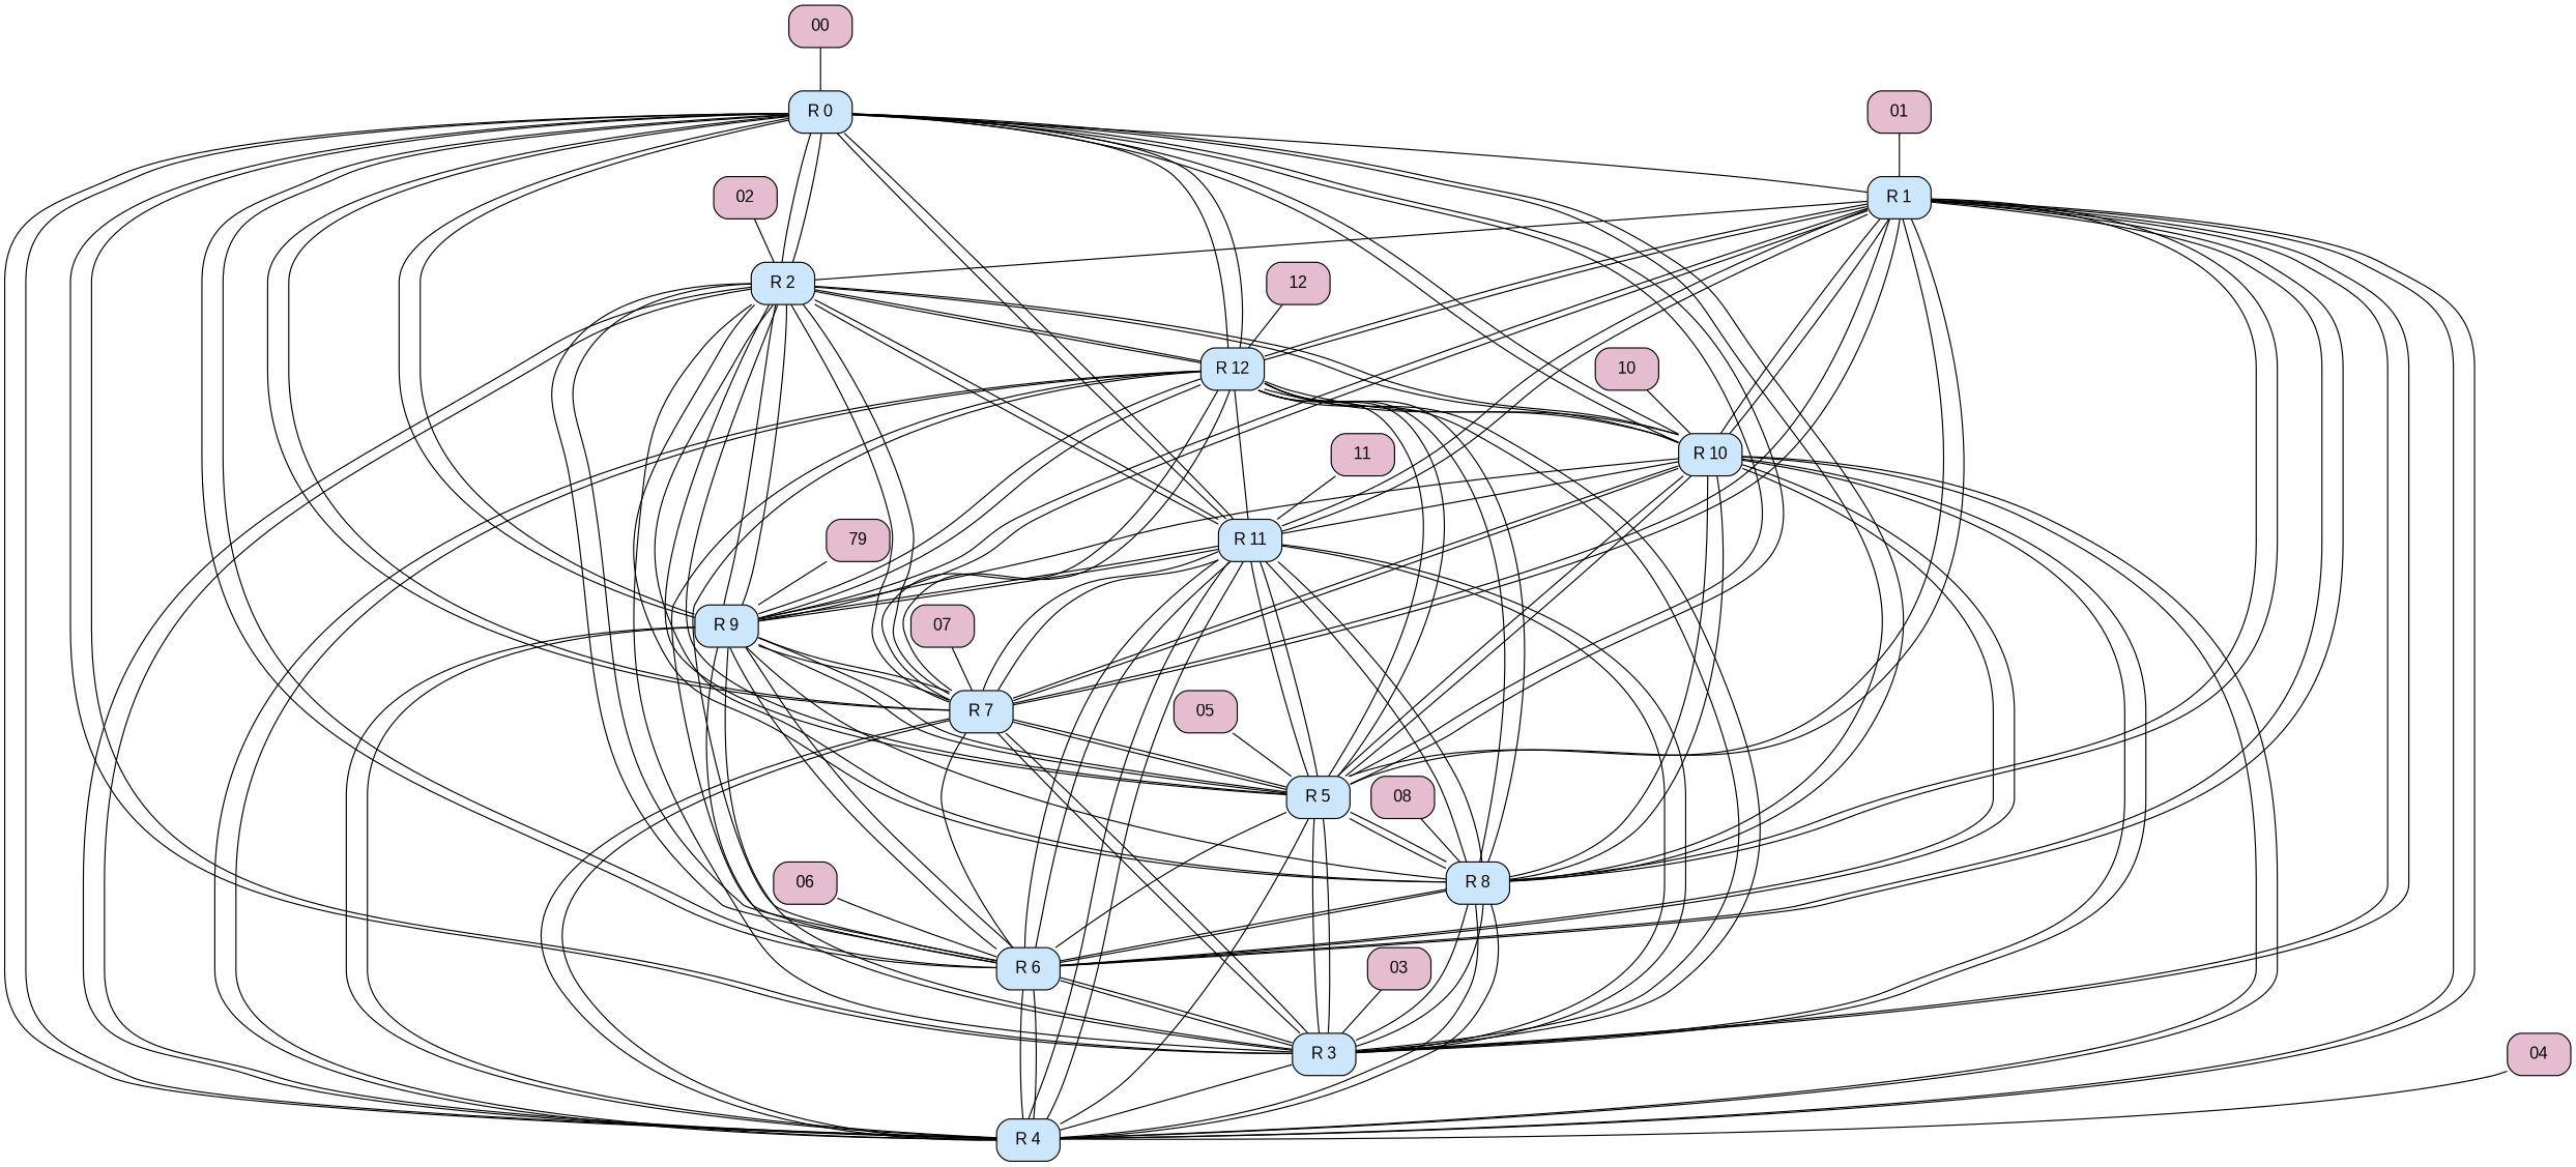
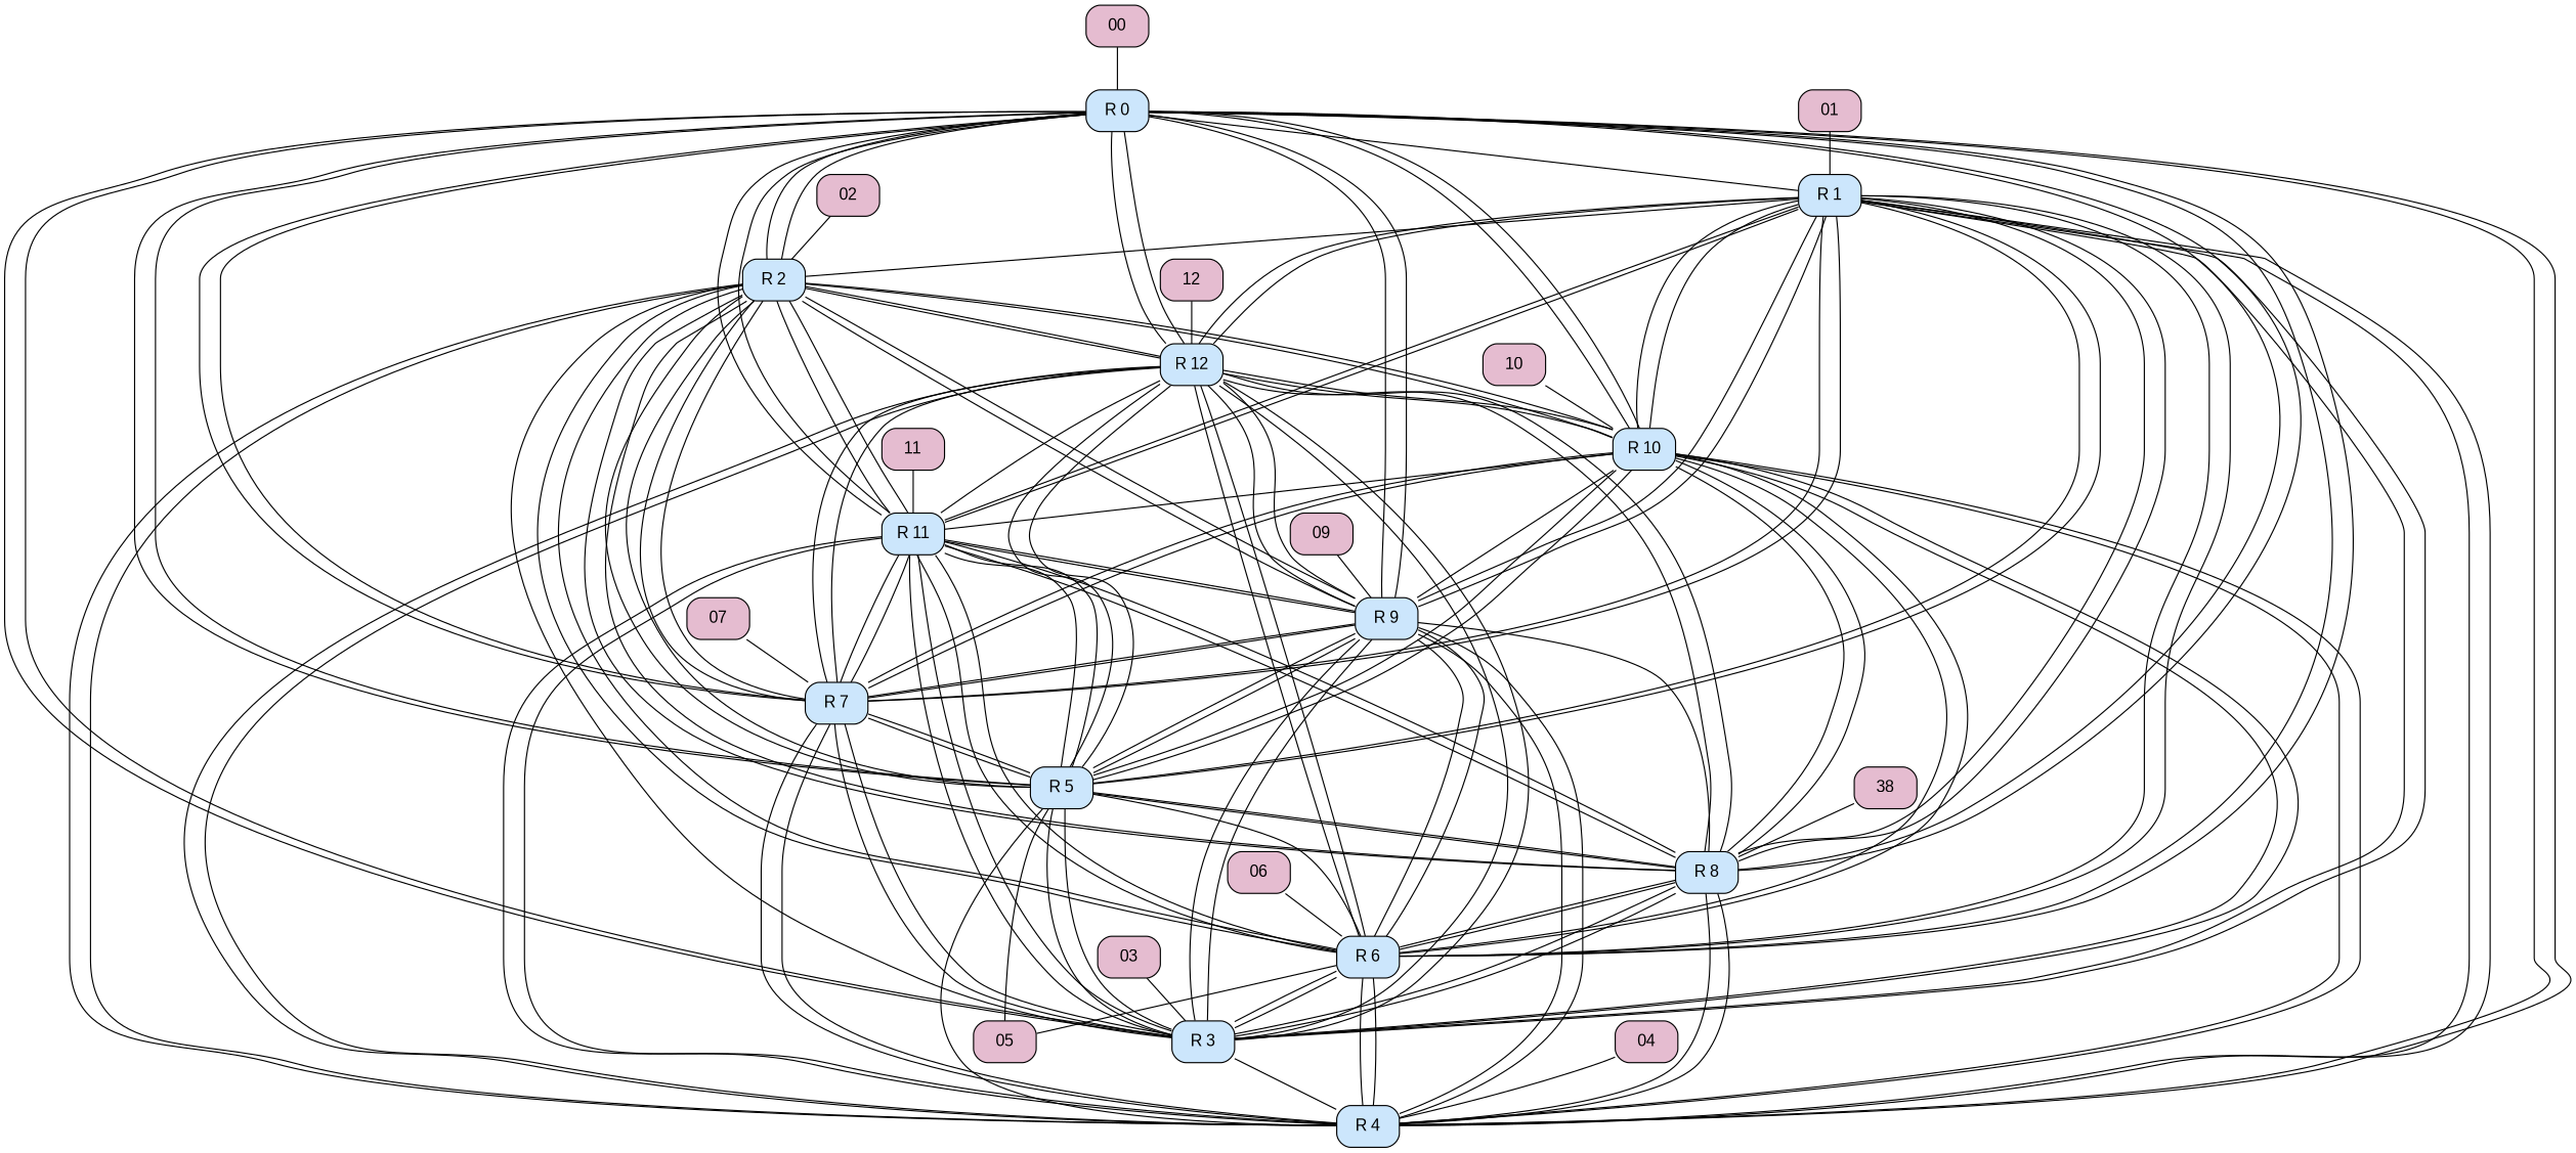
  graph {
    fontname="Liberation Sans"
    rankdir=TB
    node [color="#000000" fillcolor="#cce6fc" fontcolor="#000000" fontname="Liberation Sans" fontsize=14 shape=Mrecord style="rounded, filled"]
    edge [fontname="Liberation Sans"]
    n1 [label="R 0"]
    n2 [label="R 1"]
    n3 [label="R 2"]
    n4 [label="R 3"]
    n5 [label="R 4"]
    n6 [label="R 5"]
    n7 [label="R 6"]
    n8 [label="R 7"]
    n9 [label="R 8"]
    n10 [label="R 9"]
    n11 [label="R 10"]
    n12 [label="R 11"]
    n13 [label="R 12"]
    n14 [fillcolor="#e5bcd0" label=00]
    n15 [fillcolor="#e5bcd0" label=01]
    n16 [fillcolor="#e5bcd0" label=02]
    n17 [fillcolor="#e5bcd0" label=03]
    n18 [fillcolor="#e5bcd0" label=04]
    n19 [fillcolor="#e5bcd0" label=05]
    n20 [fillcolor="#e5bcd0" label=06]
    n21 [fillcolor="#e5bcd0" label=07]
-   n22 [fillcolor="#e5bcd0" label=08]
-   n23 [fillcolor="#e5bcd0" label=79]
+   n22 [fillcolor="#e5bcd0" label=38]
+   n23 [fillcolor="#e5bcd0" label=09]
    n24 [fillcolor="#e5bcd0" label=10]
    n25 [fillcolor="#e5bcd0" label=11]
    n26 [fillcolor="#e5bcd0" label=12]
    n1 -- n2
    n1 -- n3
    n1 -- n4
    n1 -- n5
    n1 -- n6
    n1 -- n7
    n1 -- n8
    n1 -- n9
    n1 -- n10
    n1 -- n11
    n1 -- n12
    n1 -- n13
    n2 -- n3
    n2 -- n4
    n2 -- n5
    n2 -- n6
    n2 -- n7
    n2 -- n8
    n2 -- n9
    n2 -- n10
    n2 -- n11
    n2 -- n12
    n2 -- n13
    n3 -- n1
    n3 -- n4
    n3 -- n5
    n3 -- n6
    n3 -- n7
    n3 -- n8
    n3 -- n9
    n3 -- n10
    n3 -- n11
    n3 -- n12
    n3 -- n13
    n4 -- n1
    n4 -- n2
    n4 -- n5
    n4 -- n6
    n4 -- n7
    n4 -- n8
    n4 -- n9
    n4 -- n10
    n4 -- n11
    n4 -- n12
    n4 -- n13
    n5 -- n1
    n5 -- n2
    n5 -- n3
    n5 -- n6
    n5 -- n7
    n5 -- n8
    n5 -- n9
    n5 -- n10
    n5 -- n11
    n5 -- n12
    n5 -- n13
    n6 -- n1
    n6 -- n2
    n6 -- n3
    n6 -- n4
    n6 -- n7
    n6 -- n8
    n6 -- n9
    n6 -- n10
    n6 -- n11
    n6 -- n12
    n6 -- n13
    n7 -- n1
    n7 -- n2
    n7 -- n3
    n7 -- n4
    n7 -- n5
-   n7 -- n8
+   n7 -- n19
    n7 -- n9
    n7 -- n10
    n7 -- n11
    n7 -- n12
    n7 -- n13
    n8 -- n1
    n8 -- n2
    n8 -- n3
    n8 -- n4
    n8 -- n5
    n8 -- n6
    n8 -- n10
    n8 -- n11
    n8 -- n12
    n8 -- n13
    n9 -- n1
    n9 -- n2
    n9 -- n3
    n9 -- n4
    n9 -- n5
    n9 -- n6
    n9 -- n7
    n9 -- n10
    n9 -- n11
    n9 -- n12
    n9 -- n13
    n10 -- n1
    n10 -- n2
    n10 -- n3
    n10 -- n4
    n10 -- n5
    n10 -- n6
    n10 -- n7
    n10 -- n8
    n10 -- n11
    n10 -- n12
    n10 -- n13
    n11 -- n1
    n11 -- n2
    n11 -- n3
    n11 -- n4
    n11 -- n5
    n11 -- n6
    n11 -- n7
    n11 -- n8
    n11 -- n9
    n11 -- n12
    n11 -- n13
    n12 -- n1
    n12 -- n2
    n12 -- n3
    n12 -- n4
    n12 -- n5
    n12 -- n6
    n12 -- n7
    n12 -- n8
    n12 -- n9
    n12 -- n10
    n12 -- n13
    n13 -- n1
    n13 -- n2
    n13 -- n3
    n13 -- n4
    n13 -- n5
    n13 -- n6
    n13 -- n7
    n13 -- n8
    n13 -- n9
    n13 -- n10
    n13 -- n11
    n14 -- n1
    n15 -- n2
    n16 -- n3
    n17 -- n4
    n18 -- n5
    n19 -- n6
    n20 -- n7
    n21 -- n8
    n22 -- n9
    n23 -- n10
    n24 -- n11
    n25 -- n12
    n26 -- n13
  }
